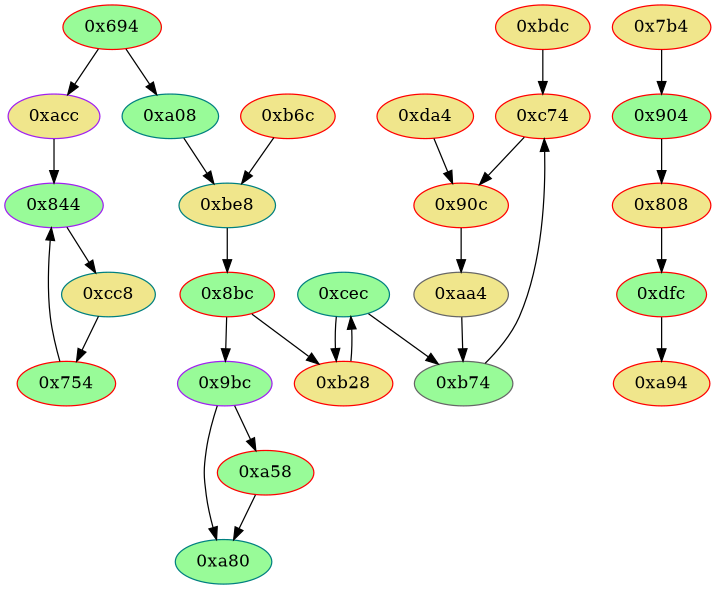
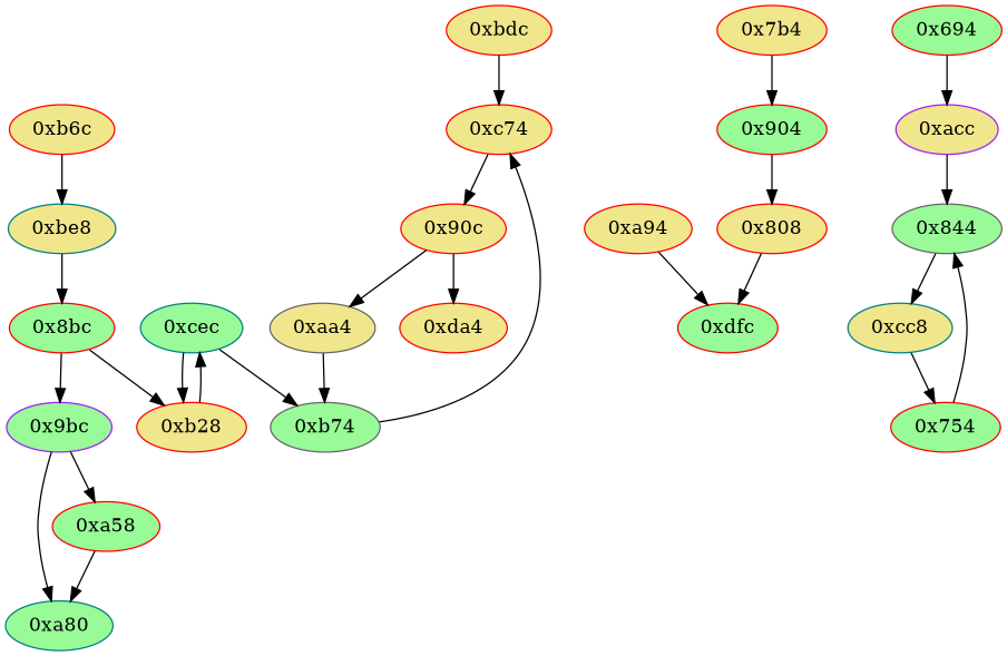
  strict digraph {
    fontname="DejaVu Serif"
    node [color=red fillcolor=khaki fontname="DejaVu Serif" style=filled]
    edge [fontname="DejaVu Serif"]
    "0xc74" [opcode="[u'ldr', u'ldr', u'cmp', u'mov', u'mov', u'strb', u'ldr', u'ldr', u'ldr', u'add', u'sub', u'sub', u'mul', u'eor', u'and', u'ldr', u'ldr', u'mov', u'mov', u'cmp', u'mov']"]
    n2 [label="0x90c" opcode="[u'ldrb', u'ldr', u'ldr', u'cmp', u'mov', u'b']"]
    "0xda4" [opcode="[u'ldr', u'ldr', u'rsb', u'mvn', u'mul', u'mvn', u'ldr', u'orr', u'mov', u'cmn', u'mov', u'ldr', u'cmp', u'mov', u'mov', u'mov', u'cmn', u'mov', u'mov', u'teq', u'mov', u'b']"]
    "0xaa4" [color=gray40 opcode="[u'ldr', u'ldr', u'add', u'ldr', u'ldr', u'bl', u'sub']"]
    "0xb74" [color=gray40 fillcolor=palegreen opcode="[u'ldr', u'mov', u'str', u'ldr', u'ldr', u'rsb', u'mvn', u'mul', u'mov', u'eor', u'and', u'ldr', u'mov', u'ldr', u'cmp', u'mov', u'teq', u'ldr', u'mov']"]
    "0xb28" [opcode="[u'ldr', u'str', u'ldr', u'str', u'ldr', u'str', u'ldr', u'str', u'ldr', u'ldr', u'eor', u'and', u'ldr', u'orr', u'ldr', u'mov', u'b']"]
    "0xcec" [color=teal fillcolor=palegreen opcode="[u'ldr', u'ldr', u'ldr', u'mov', u'mov', u'add', u'smull', u'asr', u'add', u'add', u'sub', u'smull', u'asr', u'add', u'add', u'sub', u'rsb', u'sub', u'ldr', u'add', u'add', u'bic', u'sub', u'ldr', u'ldr', u'str', u'asr', u'mov', u'mov', u'mvn', u'str', u'ldr', u'smull', u'asr', u'add', u'str', u'ldr', u'smull', u'asr', u'add', u'str', u'rsb', u'rsb']"]
    "0x9bc" [color=purple fillcolor=palegreen opcode="[u'ldr', u'ldr', u'cmp', u'ldr', u'mov', u'ldr', u'str', u'b']"]
    "0xa80" [color=teal fillcolor=palegreen opcode="[u'ldr', u'bl', u'ldr', u'sub', u'b']"]
    "0xa58" [fillcolor=palegreen opcode="[u'ldr', u'ldr', u'ldr', u'add', u'rsb', u'str', u'rsb', u'str', u'ldr', u'b']"]
-   "0xa08" [color=teal fillcolor=palegreen opcode="[u'ldr', u'mov', u'ldr', u'ldr', u'add', u'sub', u'sub', u'mul', u'mov', u'eor', u'and', u'ldr', u'mov', u'ldr', u'cmp', u'mov', u'teq', u'ldr', u'ldr', u'b']"]
    "0xbe8" [color=teal opcode="[u'add', u'mov', u'str', u'ldr', u'ldr', u'ldr', u'ldrb', u'str', u'ldr', u'ldrb', u'str', u'ldr', u'ldr', u'ldr', u'add', u'sub', u'sub', u'mul', u'eor', u'and', u'ldr', u'mov', u'mov', u'ldr', u'ldr', u'cmp', u'mov', u'teq', u'ldr', u'mov', u'cmp', u'mov', u'cmp', u'mov', u'b']"]
    "0x8bc" [fillcolor=palegreen opcode="[u'mov', u'str', u'ldr', u'str', u'ldr', u'str', u'mov', u'b']"]
    "0x808" [opcode="[u'mov', u'b']"]
    "0xdfc" [fillcolor=palegreen opcode="[u'ldr', u'ldr', u'ldr', u'ldr', u'sub', u'ldr', u'sub', u'pop']"]
    "0xacc" [color=purple opcode="[u'ldr', u'ldr', u'ldr', u'rsb', u'mvn', u'mul', u'eor', u'and', u'ldr', u'mov', u'mov', u'ldr', u'cmp', u'mov', u'cmp', u'mov', u'mov', u'cmp', u'mov', u'mov', u'teq', u'mov', u'b']"]
-   "0x844" [color=purple fillcolor=palegreen opcode="[u'ldr', u'ldr', u'ldr', u'ldr', u'add', u'sub', u'sub', u'mul', u'eor', u'and', u'ldr', u'ldr', u'mov', u'mov', u'cmp', u'mov', u'b']"]
+   "0x844" [color=gray40 fillcolor=palegreen opcode="[u'ldr', u'ldr', u'ldr', u'ldr', u'add', u'sub', u'sub', u'mul', u'eor', u'and', u'ldr', u'ldr', u'mov', u'mov', u'cmp', u'mov', u'b']"]
    "0xcc8" [color=teal opcode="[u'cmp', u'mov', u'mov', u'cmp', u'mov', u'mov']"]
    "0x754" [fillcolor=palegreen opcode="[u'ldr', u'cmp', u'mov', u'ldr']"]
    "0x904" [fillcolor=palegreen opcode="[u'mov', u'bl', u'ldr', u'ldr', u'ldr', u'ldr', u'sub', u'mul', u'mvn', u'ldr', u'ldr', u'orr', u'mov', u'cmn', u'mov', u'cmp', u'mov', u'mov', u'mov', u'cmn', u'mov', u'mov', u'b']"]
    "0x694" [fillcolor=palegreen opcode="[u'push', u'add', u'sub', u'str', u'ldr', u'cmp', u'mvn', u'ldr', u'ldr', u'str', u'ldr', u'ldr', u'ldr', u'mov', u'ldr', u'str', u'ldr', u'str', u'ldr', u'str', u'ldr', u'str', u'ldr', u'str', u'ldr', u'ldr', u'str', u'ldr', u'str', u'ldr', u'ldr', u'ldr', u'str', u'ldr', u'ldr', u'add', u'str', u'ldr', u'add', u'str', u'str', u'str', u'str', u'str', u'str', u'str', u'str', u'b']"]
    "0xb6c" [opcode="[u'ldr', u'b']"]
    "0xbdc" [opcode="[u'ldr', u'ldr', u'b']"]
    "0x7b4" [opcode="[u'mov', u'bl', u'ldr', u'mov', u'b']"]
    "0xa94" [opcode="[u'mov']"]
    "0xc74" -> n2
-   "0xda4" -> n2
+   n2 -> "0xda4"
    n2 -> "0xaa4"
    "0xaa4" -> "0xb74"
    "0xb74" -> "0xc74"
    "0xb28" -> "0xcec"
    "0xcec" -> "0xb74"
    "0xcec" -> "0xb28"
    "0x9bc" -> "0xa80"
    "0x9bc" -> "0xa58"
    "0xa58" -> "0xa80"
-   "0xa08" -> "0xbe8"
    "0xbe8" -> "0x8bc"
    "0x8bc" -> "0xb28"
    "0x8bc" -> "0x9bc"
    "0x808" -> "0xdfc"
    "0xacc" -> "0x844"
    "0x844" -> "0xcc8"
    "0xcc8" -> "0x754"
    "0x754" -> "0x844"
    "0x904" -> "0x808"
-   "0x694" -> "0xa08"
    "0x694" -> "0xacc"
    "0xb6c" -> "0xbe8"
    "0xbdc" -> "0xc74"
    "0x7b4" -> "0x904"
-   "0xdfc" -> "0xa94"
+   "0xa94" -> "0xdfc"
  }
